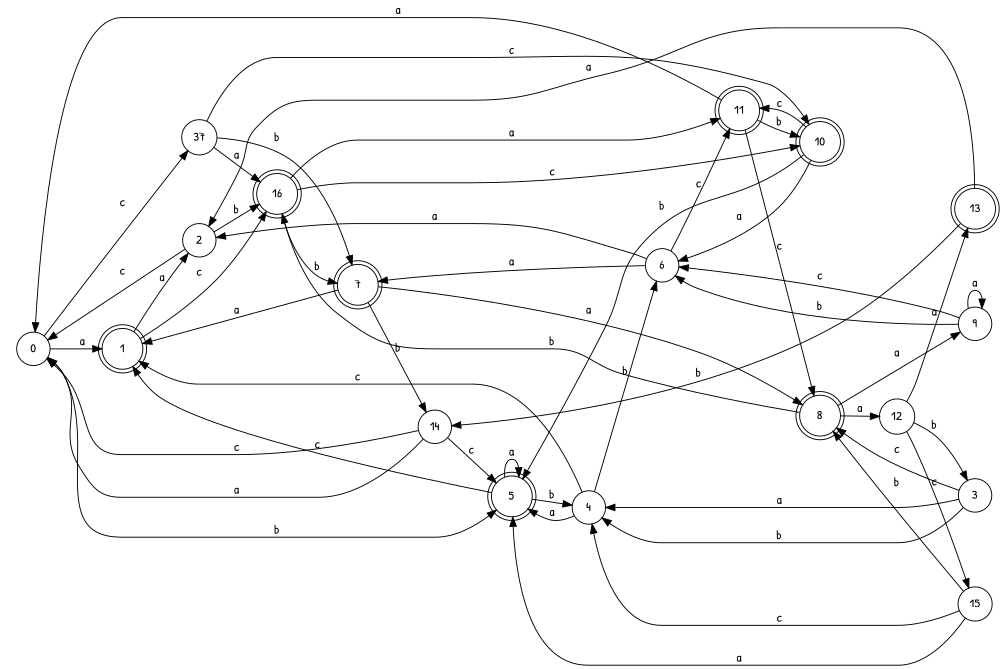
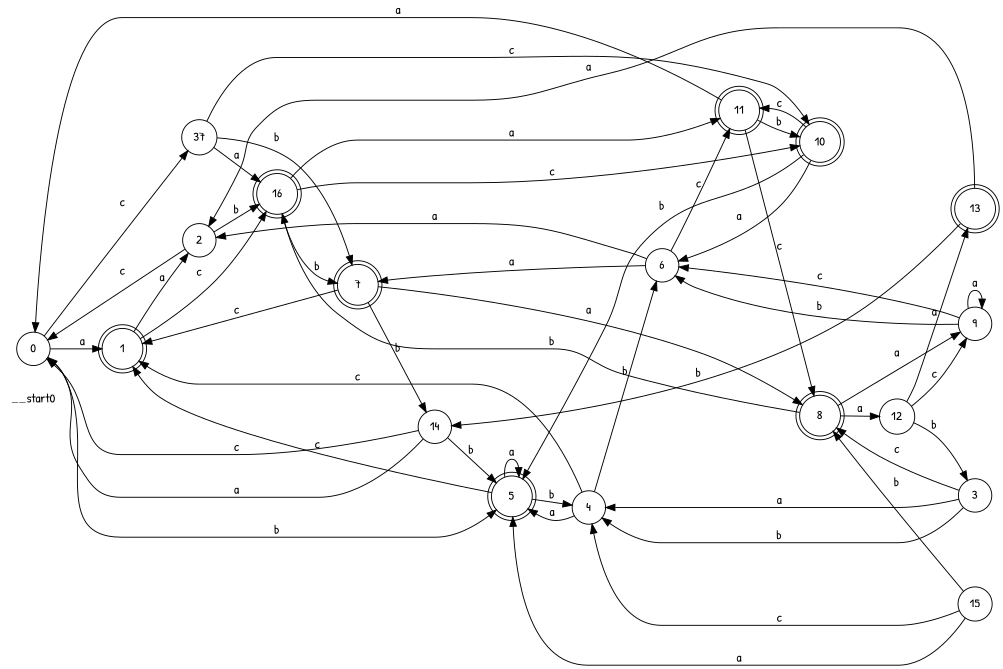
  digraph {
    fontname="Patrick Hand"
    rankdir=LR
    node [fontname="Patrick Hand" shape=circle color=black fillcolor=white style=filled]
    edge [fontname="Patrick Hand"]
+   __start0 [shape=none color="" fillcolor="" style=""]
    n2 [label=0]
    n3 [label=1 shape=doublecircle style="rounded,filled"]
    n4 [label=5 shape=doublecircle style="rounded,filled"]
    n5 [label=37]
    n6 [label=2]
    n7 [label=16 shape=doublecircle style="rounded,filled"]
    n8 [label=4]
    n9 [label=7 shape=doublecircle style="rounded,filled"]
    n10 [label=10 shape=doublecircle style="rounded,filled"]
    n11 [label=11 shape=doublecircle style="rounded,filled"]
    n12 [label=8 shape=doublecircle style="rounded,filled"]
    n13 [label=3]
    n14 [label=6]
    n15 [label=9]
    n16 [label=12]
    n17 [label=14]
    n18 [label=13 shape=doublecircle style="rounded,filled"]
    n19 [label=15]
    n2 -> n3 [label=a]
    n2 -> n4 [label=b]
    n2 -> n5 [label=c]
    n3 -> n6 [label=a]
    n3 -> n7 [label=c]
    n4 -> n3 [label=c]
    n4 -> n4 [label=a]
    n4 -> n8 [label=b]
    n5 -> n7 [label=a]
    n5 -> n9 [label=b]
    n5 -> n10 [label=c]
    n6 -> n2 [label=c]
    n6 -> n7 [label=b]
    n7 -> n9 [label=b]
    n7 -> n10 [label=c]
    n7 -> n11 [label=a]
    n8 -> n3 [label=c]
    n8 -> n4 [label=a]
    n8 -> n14 [label=b]
-   n9 -> n3 [label=a]
+   n9 -> n3 [label=c]
    n9 -> n12 [label=a]
    n9 -> n17 [label=b]
    n10 -> n4 [label=b]
    n10 -> n11 [label=c]
    n10 -> n14 [label=a]
    n11 -> n2 [label=a]
    n11 -> n10 [label=b]
    n11 -> n12 [label=c]
    n12 -> n7 [label=b]
    n12 -> n15 [label=a]
    n12 -> n16 [label=a]
    n13 -> n8 [label=a]
    n13 -> n8 [label=b]
    n13 -> n12 [label=c]
    n14 -> n6 [label=a]
    n14 -> n9 [label=a]
    n14 -> n11 [label=c]
    n15 -> n14 [label=b]
    n15 -> n14 [label=c]
    n15 -> n15 [label=a]
    n16 -> n13 [label=b]
    n16 -> n18 [label=a]
-   n16 -> n19 [label=c]
+   n16 -> n15 [label=c]
    n17 -> n2 [label=a]
    n17 -> n2 [label=c]
-   n17 -> n4 [label=c]
+   n17 -> n4 [label=b]
    n18 -> n6 [label=a]
    n18 -> n17 [label=b]
    n19 -> n4 [label=a]
    n19 -> n8 [label=c]
    n19 -> n12 [label=b]
  }
